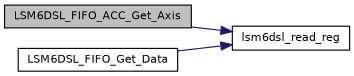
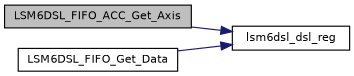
  digraph {
    rankdir=LR
    node [color=black fillcolor=white fontname=Helvetica fontsize=10 shape=record style=filled]
    edge [color=midnightblue fontname=Helvetica fontsize=10 labelfontname=Helvetica labelfontsize=10 style=solid]
    n1 [fillcolor=grey75 fontcolor=black height=0.2 label=LSM6DSL_FIFO_ACC_Get_Axis width=0.4]
-   n2 [height=0.2 label=lsm6dsl_read_reg width=0.4]
+   n2 [height=0.2 label=lsm6dsl_dsl_reg width=0.4]
    n3 [height=0.2 label=LSM6DSL_FIFO_Get_Data width=0.4]
    n1 -> n2
    n3 -> n2
  }
